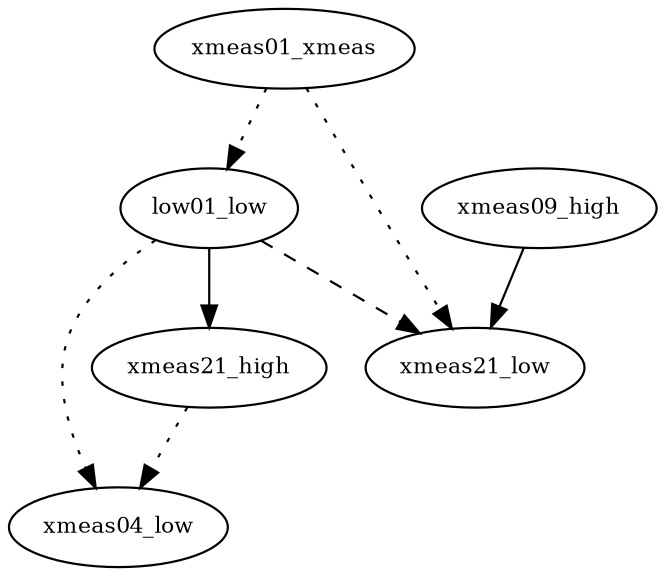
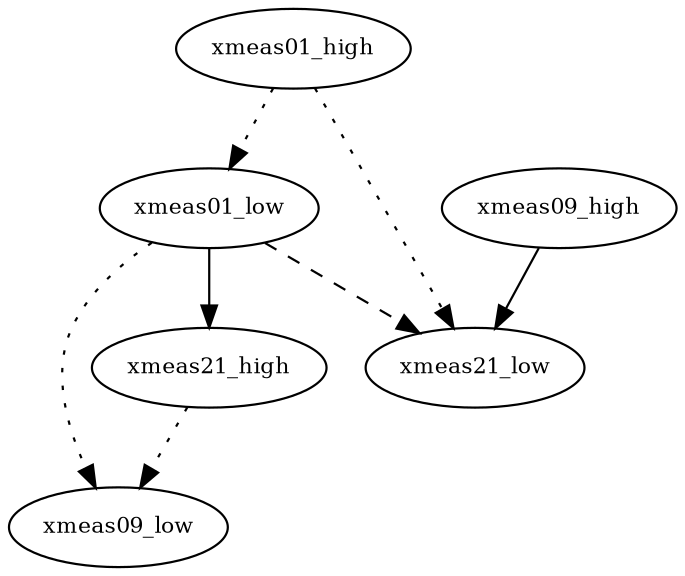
  digraph {
    node [fontsize=10 shape=oval]
    edge [style=dotted weight=5]
-   n1 [label=low01_low width=0]
-   n2 [label=xmeas04_low width=0]
+   n1 [label=xmeas01_low width=0]
+   n2 [label=xmeas09_low width=0]
    n3 [label=xmeas21_low width=0]
    n4 [label=xmeas21_high width=0]
-   n5 [label=xmeas01_xmeas width=0]
+   n5 [label=xmeas01_high width=0]
    n6 [label=xmeas09_high width=0]
    n1 -> n2
    n1 -> n3 [style=dashed]
    n1 -> n4 [style=solid]
    n4 -> n2
    n5 -> n1
    n5 -> n3
    n6 -> n3 [style=solid]
  }
